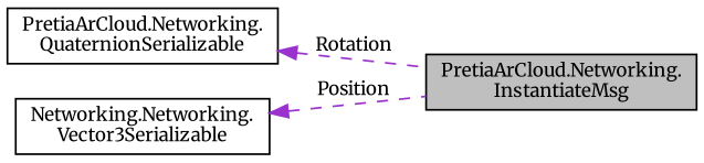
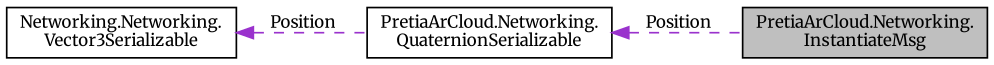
  digraph {
    fontname=Merriweather
    rankdir=LR
    node [color=black fillcolor=white fontname=Merriweather fontsize=10 shape=record style=filled]
    edge [color=darkorchid3 dir=back fontname=Merriweather fontsize=10 labelfontname=Helvetica labelfontsize=10 style=dashed]
    n1 [fillcolor=grey75 fontcolor=black height=0.2 label="PretiaArCloud.Networking.\lInstantiateMsg" width=0.4]
    n2 [height=0.2 label="PretiaArCloud.Networking.\lQuaternionSerializable" width=0.4]
    n3 [height=0.2 label="Networking.Networking.\lVector3Serializable" width=0.4]
-   n2 -> n1 [label=" Rotation"]
-   n3 -> n1 [label=" Position"]
+   n2 -> n1 [label=" Position"]
+   n3 -> n2 [label=" Position"]
  }
